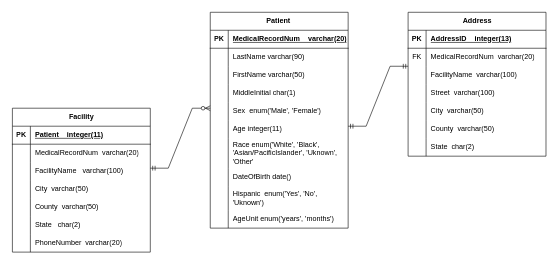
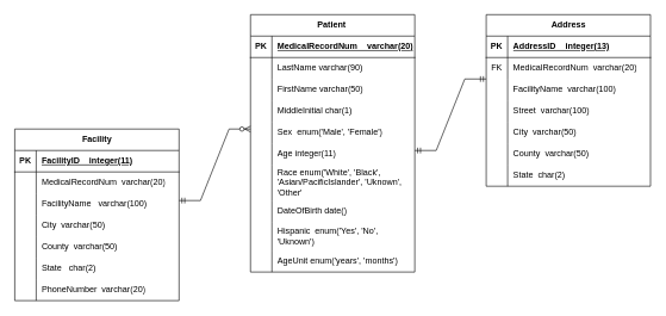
  <mxCell id="0" />
  <mxCell id="1" parent="0" />
  <mxCell id="2" value="Address" style="shape=table;startSize=30;container=1;collapsible=1;childLayout=tableLayout;fixedRows=1;rowLines=0;fontStyle=1;align=center;resizeLast=1;html=1;" parent="1" vertex="1"><mxGeometry x="680" y="20" width="230" height="240" as="geometry" /></mxCell>
  <mxCell id="3" value="" style="shape=tableRow;horizontal=0;startSize=0;swimlaneHead=0;swimlaneBody=0;fillColor=none;collapsible=0;dropTarget=0;points=[[0,0.5],[1,0.5]];portConstraint=eastwest;top=0;left=0;right=0;bottom=1;" parent="2" vertex="1"><mxGeometry y="30" width="230" height="30" as="geometry" /></mxCell>
  <mxCell id="4" value="PK" style="shape=partialRectangle;connectable=0;fillColor=none;top=0;left=0;bottom=0;right=0;fontStyle=1;overflow=hidden;whiteSpace=wrap;html=1;" parent="3" vertex="1"><mxGeometry width="30" height="30" as="geometry"><mxRectangle width="30" height="30" as="alternateBounds" /></mxGeometry></mxCell>
  <mxCell id="5" value="AddressID&amp;nbsp; &amp;nbsp; integer(13)" style="shape=partialRectangle;connectable=0;fillColor=none;top=0;left=0;bottom=0;right=0;align=left;spacingLeft=6;fontStyle=5;overflow=hidden;whiteSpace=wrap;html=1;" parent="3" vertex="1"><mxGeometry x="30" width="200" height="30" as="geometry"><mxRectangle width="200" height="30" as="alternateBounds" /></mxGeometry></mxCell>
  <mxCell id="6" value="" style="shape=tableRow;horizontal=0;startSize=0;swimlaneHead=0;swimlaneBody=0;fillColor=none;collapsible=0;dropTarget=0;points=[[0,0.5],[1,0.5]];portConstraint=eastwest;top=0;left=0;right=0;bottom=0;" parent="2" vertex="1"><mxGeometry y="60" width="230" height="30" as="geometry" /></mxCell>
  <mxCell id="7" value="FK" style="shape=partialRectangle;connectable=0;fillColor=none;top=0;left=0;bottom=0;right=0;editable=1;overflow=hidden;whiteSpace=wrap;html=1;" parent="6" vertex="1"><mxGeometry width="30" height="30" as="geometry"><mxRectangle width="30" height="30" as="alternateBounds" /></mxGeometry></mxCell>
  <mxCell id="8" value="MedicalRecordNum&amp;nbsp; varchar(20)" style="shape=partialRectangle;connectable=0;fillColor=none;top=0;left=0;bottom=0;right=0;align=left;spacingLeft=6;overflow=hidden;whiteSpace=wrap;html=1;" parent="6" vertex="1"><mxGeometry x="30" width="200" height="30" as="geometry"><mxRectangle width="200" height="30" as="alternateBounds" /></mxGeometry></mxCell>
  <mxCell id="9" value="" style="shape=tableRow;horizontal=0;startSize=0;swimlaneHead=0;swimlaneBody=0;fillColor=none;collapsible=0;dropTarget=0;points=[[0,0.5],[1,0.5]];portConstraint=eastwest;top=0;left=0;right=0;bottom=0;" parent="2" vertex="1"><mxGeometry y="90" width="230" height="30" as="geometry" /></mxCell>
  <mxCell id="10" value="" style="shape=partialRectangle;connectable=0;fillColor=none;top=0;left=0;bottom=0;right=0;editable=1;overflow=hidden;whiteSpace=wrap;html=1;" parent="9" vertex="1"><mxGeometry width="30" height="30" as="geometry"><mxRectangle width="30" height="30" as="alternateBounds" /></mxGeometry></mxCell>
  <mxCell id="11" value="FacilityName&amp;nbsp; varchar(100)" style="shape=partialRectangle;connectable=0;fillColor=none;top=0;left=0;bottom=0;right=0;align=left;spacingLeft=6;overflow=hidden;whiteSpace=wrap;html=1;" parent="9" vertex="1"><mxGeometry x="30" width="200" height="30" as="geometry"><mxRectangle width="200" height="30" as="alternateBounds" /></mxGeometry></mxCell>
  <mxCell id="12" value="" style="shape=tableRow;horizontal=0;startSize=0;swimlaneHead=0;swimlaneBody=0;fillColor=none;collapsible=0;dropTarget=0;points=[[0,0.5],[1,0.5]];portConstraint=eastwest;top=0;left=0;right=0;bottom=0;" parent="2" vertex="1"><mxGeometry y="120" width="230" height="30" as="geometry" /></mxCell>
  <mxCell id="13" value="" style="shape=partialRectangle;connectable=0;fillColor=none;top=0;left=0;bottom=0;right=0;editable=1;overflow=hidden;whiteSpace=wrap;html=1;" parent="12" vertex="1"><mxGeometry width="30" height="30" as="geometry"><mxRectangle width="30" height="30" as="alternateBounds" /></mxGeometry></mxCell>
  <mxCell id="14" value="Street&amp;nbsp; varchar(100)" style="shape=partialRectangle;connectable=0;fillColor=none;top=0;left=0;bottom=0;right=0;align=left;spacingLeft=6;overflow=hidden;whiteSpace=wrap;html=1;" parent="12" vertex="1"><mxGeometry x="30" width="200" height="30" as="geometry"><mxRectangle width="200" height="30" as="alternateBounds" /></mxGeometry></mxCell>
  <mxCell id="15" value="" style="shape=tableRow;horizontal=0;startSize=0;swimlaneHead=0;swimlaneBody=0;fillColor=none;collapsible=0;dropTarget=0;points=[[0,0.5],[1,0.5]];portConstraint=eastwest;top=0;left=0;right=0;bottom=0;" parent="2" vertex="1"><mxGeometry y="150" width="230" height="30" as="geometry" /></mxCell>
  <mxCell id="16" value="" style="shape=partialRectangle;connectable=0;fillColor=none;top=0;left=0;bottom=0;right=0;editable=1;overflow=hidden;whiteSpace=wrap;html=1;" parent="15" vertex="1"><mxGeometry width="30" height="30" as="geometry"><mxRectangle width="30" height="30" as="alternateBounds" /></mxGeometry></mxCell>
  <mxCell id="17" value="City&amp;nbsp; varchar(50)" style="shape=partialRectangle;connectable=0;fillColor=none;top=0;left=0;bottom=0;right=0;align=left;spacingLeft=6;overflow=hidden;whiteSpace=wrap;html=1;" parent="15" vertex="1"><mxGeometry x="30" width="200" height="30" as="geometry"><mxRectangle width="200" height="30" as="alternateBounds" /></mxGeometry></mxCell>
  <mxCell id="18" value="" style="shape=tableRow;horizontal=0;startSize=0;swimlaneHead=0;swimlaneBody=0;fillColor=none;collapsible=0;dropTarget=0;points=[[0,0.5],[1,0.5]];portConstraint=eastwest;top=0;left=0;right=0;bottom=0;" parent="2" vertex="1"><mxGeometry y="180" width="230" height="30" as="geometry" /></mxCell>
  <mxCell id="19" value="" style="shape=partialRectangle;connectable=0;fillColor=none;top=0;left=0;bottom=0;right=0;editable=1;overflow=hidden;whiteSpace=wrap;html=1;" parent="18" vertex="1"><mxGeometry width="30" height="30" as="geometry"><mxRectangle width="30" height="30" as="alternateBounds" /></mxGeometry></mxCell>
  <mxCell id="20" value="County&amp;nbsp; varchar(50)" style="shape=partialRectangle;connectable=0;fillColor=none;top=0;left=0;bottom=0;right=0;align=left;spacingLeft=6;overflow=hidden;whiteSpace=wrap;html=1;" parent="18" vertex="1"><mxGeometry x="30" width="200" height="30" as="geometry"><mxRectangle width="200" height="30" as="alternateBounds" /></mxGeometry></mxCell>
  <mxCell id="21" value="" style="shape=tableRow;horizontal=0;startSize=0;swimlaneHead=0;swimlaneBody=0;fillColor=none;collapsible=0;dropTarget=0;points=[[0,0.5],[1,0.5]];portConstraint=eastwest;top=0;left=0;right=0;bottom=0;" parent="2" vertex="1"><mxGeometry y="210" width="230" height="30" as="geometry" /></mxCell>
  <mxCell id="22" value="" style="shape=partialRectangle;connectable=0;fillColor=none;top=0;left=0;bottom=0;right=0;editable=1;overflow=hidden;whiteSpace=wrap;html=1;" parent="21" vertex="1"><mxGeometry width="30" height="30" as="geometry"><mxRectangle width="30" height="30" as="alternateBounds" /></mxGeometry></mxCell>
  <mxCell id="23" value="State&amp;nbsp; char(2)" style="shape=partialRectangle;connectable=0;fillColor=none;top=0;left=0;bottom=0;right=0;align=left;spacingLeft=6;overflow=hidden;whiteSpace=wrap;html=1;" parent="21" vertex="1"><mxGeometry x="30" width="200" height="30" as="geometry"><mxRectangle width="200" height="30" as="alternateBounds" /></mxGeometry></mxCell>
  <mxCell id="24" value="Facility" style="shape=table;startSize=30;container=1;collapsible=1;childLayout=tableLayout;fixedRows=1;rowLines=0;fontStyle=1;align=center;resizeLast=1;html=1;" parent="1" vertex="1"><mxGeometry x="20" y="180" width="230" height="240" as="geometry" /></mxCell>
  <mxCell id="25" value="" style="shape=tableRow;horizontal=0;startSize=0;swimlaneHead=0;swimlaneBody=0;fillColor=none;collapsible=0;dropTarget=0;points=[[0,0.5],[1,0.5]];portConstraint=eastwest;top=0;left=0;right=0;bottom=1;" parent="24" vertex="1"><mxGeometry y="30" width="230" height="30" as="geometry" /></mxCell>
  <mxCell id="26" value="PK" style="shape=partialRectangle;connectable=0;fillColor=none;top=0;left=0;bottom=0;right=0;fontStyle=1;overflow=hidden;whiteSpace=wrap;html=1;" parent="25" vertex="1"><mxGeometry width="30" height="30" as="geometry"><mxRectangle width="30" height="30" as="alternateBounds" /></mxGeometry></mxCell>
- <mxCell id="27" value="Patient&amp;nbsp; &amp;nbsp; integer(11)" style="shape=partialRectangle;connectable=0;fillColor=none;top=0;left=0;bottom=0;right=0;align=left;spacingLeft=6;fontStyle=5;overflow=hidden;whiteSpace=wrap;html=1;" parent="25" vertex="1"><mxGeometry x="30" width="200" height="30" as="geometry"><mxRectangle width="200" height="30" as="alternateBounds" /></mxGeometry></mxCell>
+ <mxCell id="27" value="FacilityID&amp;nbsp; &amp;nbsp; integer(11)" style="shape=partialRectangle;connectable=0;fillColor=none;top=0;left=0;bottom=0;right=0;align=left;spacingLeft=6;fontStyle=5;overflow=hidden;whiteSpace=wrap;html=1;" parent="25" vertex="1"><mxGeometry x="30" width="200" height="30" as="geometry"><mxRectangle width="200" height="30" as="alternateBounds" /></mxGeometry></mxCell>
  <mxCell id="28" value="" style="shape=tableRow;horizontal=0;startSize=0;swimlaneHead=0;swimlaneBody=0;fillColor=none;collapsible=0;dropTarget=0;points=[[0,0.5],[1,0.5]];portConstraint=eastwest;top=0;left=0;right=0;bottom=0;" parent="24" vertex="1"><mxGeometry y="60" width="230" height="30" as="geometry" /></mxCell>
  <mxCell id="29" value="" style="shape=partialRectangle;connectable=0;fillColor=none;top=0;left=0;bottom=0;right=0;editable=1;overflow=hidden;whiteSpace=wrap;html=1;" parent="28" vertex="1"><mxGeometry width="30" height="30" as="geometry"><mxRectangle width="30" height="30" as="alternateBounds" /></mxGeometry></mxCell>
  <mxCell id="30" value="MedicalRecordNum&amp;nbsp; varchar(20)" style="shape=partialRectangle;connectable=0;fillColor=none;top=0;left=0;bottom=0;right=0;align=left;spacingLeft=6;overflow=hidden;whiteSpace=wrap;html=1;" parent="28" vertex="1"><mxGeometry x="30" width="200" height="30" as="geometry"><mxRectangle width="200" height="30" as="alternateBounds" /></mxGeometry></mxCell>
  <mxCell id="31" value="" style="shape=tableRow;horizontal=0;startSize=0;swimlaneHead=0;swimlaneBody=0;fillColor=none;collapsible=0;dropTarget=0;points=[[0,0.5],[1,0.5]];portConstraint=eastwest;top=0;left=0;right=0;bottom=0;" parent="24" vertex="1"><mxGeometry y="90" width="230" height="30" as="geometry" /></mxCell>
  <mxCell id="32" value="" style="shape=partialRectangle;connectable=0;fillColor=none;top=0;left=0;bottom=0;right=0;editable=1;overflow=hidden;whiteSpace=wrap;html=1;" parent="31" vertex="1"><mxGeometry width="30" height="30" as="geometry"><mxRectangle width="30" height="30" as="alternateBounds" /></mxGeometry></mxCell>
  <mxCell id="33" value="FacilityName&amp;nbsp; &amp;nbsp;varchar(100)" style="shape=partialRectangle;connectable=0;fillColor=none;top=0;left=0;bottom=0;right=0;align=left;spacingLeft=6;overflow=hidden;whiteSpace=wrap;html=1;" parent="31" vertex="1"><mxGeometry x="30" width="200" height="30" as="geometry"><mxRectangle width="200" height="30" as="alternateBounds" /></mxGeometry></mxCell>
  <mxCell id="34" value="" style="shape=tableRow;horizontal=0;startSize=0;swimlaneHead=0;swimlaneBody=0;fillColor=none;collapsible=0;dropTarget=0;points=[[0,0.5],[1,0.5]];portConstraint=eastwest;top=0;left=0;right=0;bottom=0;" parent="24" vertex="1"><mxGeometry y="120" width="230" height="30" as="geometry" /></mxCell>
  <mxCell id="35" value="" style="shape=partialRectangle;connectable=0;fillColor=none;top=0;left=0;bottom=0;right=0;editable=1;overflow=hidden;whiteSpace=wrap;html=1;" parent="34" vertex="1"><mxGeometry width="30" height="30" as="geometry"><mxRectangle width="30" height="30" as="alternateBounds" /></mxGeometry></mxCell>
  <mxCell id="36" value="City&amp;nbsp; varchar(50)" style="shape=partialRectangle;connectable=0;fillColor=none;top=0;left=0;bottom=0;right=0;align=left;spacingLeft=6;overflow=hidden;whiteSpace=wrap;html=1;" parent="34" vertex="1"><mxGeometry x="30" width="200" height="30" as="geometry"><mxRectangle width="200" height="30" as="alternateBounds" /></mxGeometry></mxCell>
  <mxCell id="37" value="" style="shape=tableRow;horizontal=0;startSize=0;swimlaneHead=0;swimlaneBody=0;fillColor=none;collapsible=0;dropTarget=0;points=[[0,0.5],[1,0.5]];portConstraint=eastwest;top=0;left=0;right=0;bottom=0;" parent="24" vertex="1"><mxGeometry y="150" width="230" height="30" as="geometry" /></mxCell>
  <mxCell id="38" value="" style="shape=partialRectangle;connectable=0;fillColor=none;top=0;left=0;bottom=0;right=0;editable=1;overflow=hidden;whiteSpace=wrap;html=1;" parent="37" vertex="1"><mxGeometry width="30" height="30" as="geometry"><mxRectangle width="30" height="30" as="alternateBounds" /></mxGeometry></mxCell>
  <mxCell id="39" value="County&amp;nbsp; varchar(50)" style="shape=partialRectangle;connectable=0;fillColor=none;top=0;left=0;bottom=0;right=0;align=left;spacingLeft=6;overflow=hidden;whiteSpace=wrap;html=1;" parent="37" vertex="1"><mxGeometry x="30" width="200" height="30" as="geometry"><mxRectangle width="200" height="30" as="alternateBounds" /></mxGeometry></mxCell>
  <mxCell id="40" value="" style="shape=tableRow;horizontal=0;startSize=0;swimlaneHead=0;swimlaneBody=0;fillColor=none;collapsible=0;dropTarget=0;points=[[0,0.5],[1,0.5]];portConstraint=eastwest;top=0;left=0;right=0;bottom=0;" parent="24" vertex="1"><mxGeometry y="180" width="230" height="30" as="geometry" /></mxCell>
  <mxCell id="41" value="" style="shape=partialRectangle;connectable=0;fillColor=none;top=0;left=0;bottom=0;right=0;editable=1;overflow=hidden;whiteSpace=wrap;html=1;" parent="40" vertex="1"><mxGeometry width="30" height="30" as="geometry"><mxRectangle width="30" height="30" as="alternateBounds" /></mxGeometry></mxCell>
  <mxCell id="42" value="State&amp;nbsp; &amp;nbsp;char(2)" style="shape=partialRectangle;connectable=0;fillColor=none;top=0;left=0;bottom=0;right=0;align=left;spacingLeft=6;overflow=hidden;whiteSpace=wrap;html=1;" parent="40" vertex="1"><mxGeometry x="30" width="200" height="30" as="geometry"><mxRectangle width="200" height="30" as="alternateBounds" /></mxGeometry></mxCell>
  <mxCell id="43" value="" style="shape=tableRow;horizontal=0;startSize=0;swimlaneHead=0;swimlaneBody=0;fillColor=none;collapsible=0;dropTarget=0;points=[[0,0.5],[1,0.5]];portConstraint=eastwest;top=0;left=0;right=0;bottom=0;" parent="24" vertex="1"><mxGeometry y="210" width="230" height="30" as="geometry" /></mxCell>
  <mxCell id="44" value="" style="shape=partialRectangle;connectable=0;fillColor=none;top=0;left=0;bottom=0;right=0;editable=1;overflow=hidden;whiteSpace=wrap;html=1;" parent="43" vertex="1"><mxGeometry width="30" height="30" as="geometry"><mxRectangle width="30" height="30" as="alternateBounds" /></mxGeometry></mxCell>
  <mxCell id="45" value="PhoneNumber&amp;nbsp; varchar(20)" style="shape=partialRectangle;connectable=0;fillColor=none;top=0;left=0;bottom=0;right=0;align=left;spacingLeft=6;overflow=hidden;whiteSpace=wrap;html=1;" parent="43" vertex="1"><mxGeometry x="30" width="200" height="30" as="geometry"><mxRectangle width="200" height="30" as="alternateBounds" /></mxGeometry></mxCell>
  <mxCell id="46" value="Patient&amp;nbsp;" style="shape=table;startSize=30;container=1;collapsible=1;childLayout=tableLayout;fixedRows=1;rowLines=0;fontStyle=1;align=center;resizeLast=1;html=1;" parent="1" vertex="1"><mxGeometry x="350" y="20" width="230" height="360" as="geometry" /></mxCell>
  <mxCell id="47" value="" style="shape=tableRow;horizontal=0;startSize=0;swimlaneHead=0;swimlaneBody=0;fillColor=none;collapsible=0;dropTarget=0;points=[[0,0.5],[1,0.5]];portConstraint=eastwest;top=0;left=0;right=0;bottom=1;" parent="46" vertex="1"><mxGeometry y="30" width="230" height="30" as="geometry" /></mxCell>
  <mxCell id="48" value="PK" style="shape=partialRectangle;connectable=0;fillColor=none;top=0;left=0;bottom=0;right=0;fontStyle=1;overflow=hidden;whiteSpace=wrap;html=1;" parent="47" vertex="1"><mxGeometry width="30" height="30" as="geometry"><mxRectangle width="30" height="30" as="alternateBounds" /></mxGeometry></mxCell>
  <mxCell id="49" value="MedicalRecordNum&amp;nbsp; &amp;nbsp; varchar(20)" style="shape=partialRectangle;connectable=0;fillColor=none;top=0;left=0;bottom=0;right=0;align=left;spacingLeft=6;fontStyle=5;overflow=hidden;whiteSpace=wrap;html=1;" parent="47" vertex="1"><mxGeometry x="30" width="200" height="30" as="geometry"><mxRectangle width="200" height="30" as="alternateBounds" /></mxGeometry></mxCell>
  <mxCell id="50" value="" style="shape=tableRow;horizontal=0;startSize=0;swimlaneHead=0;swimlaneBody=0;fillColor=none;collapsible=0;dropTarget=0;points=[[0,0.5],[1,0.5]];portConstraint=eastwest;top=0;left=0;right=0;bottom=0;" parent="46" vertex="1"><mxGeometry y="60" width="230" height="30" as="geometry" /></mxCell>
  <mxCell id="51" value="" style="shape=partialRectangle;connectable=0;fillColor=none;top=0;left=0;bottom=0;right=0;editable=1;overflow=hidden;whiteSpace=wrap;html=1;" parent="50" vertex="1"><mxGeometry width="30" height="30" as="geometry"><mxRectangle width="30" height="30" as="alternateBounds" /></mxGeometry></mxCell>
  <mxCell id="52" value="LastName varchar(90)" style="shape=partialRectangle;connectable=0;fillColor=none;top=0;left=0;bottom=0;right=0;align=left;spacingLeft=6;overflow=hidden;whiteSpace=wrap;html=1;" parent="50" vertex="1"><mxGeometry x="30" width="200" height="30" as="geometry"><mxRectangle width="200" height="30" as="alternateBounds" /></mxGeometry></mxCell>
  <mxCell id="53" value="" style="shape=tableRow;horizontal=0;startSize=0;swimlaneHead=0;swimlaneBody=0;fillColor=none;collapsible=0;dropTarget=0;points=[[0,0.5],[1,0.5]];portConstraint=eastwest;top=0;left=0;right=0;bottom=0;" parent="46" vertex="1"><mxGeometry y="90" width="230" height="30" as="geometry" /></mxCell>
  <mxCell id="54" value="" style="shape=partialRectangle;connectable=0;fillColor=none;top=0;left=0;bottom=0;right=0;editable=1;overflow=hidden;whiteSpace=wrap;html=1;" parent="53" vertex="1"><mxGeometry width="30" height="30" as="geometry"><mxRectangle width="30" height="30" as="alternateBounds" /></mxGeometry></mxCell>
  <mxCell id="55" value="FirstName varchar(50)" style="shape=partialRectangle;connectable=0;fillColor=none;top=0;left=0;bottom=0;right=0;align=left;spacingLeft=6;overflow=hidden;whiteSpace=wrap;html=1;" parent="53" vertex="1"><mxGeometry x="30" width="200" height="30" as="geometry"><mxRectangle width="200" height="30" as="alternateBounds" /></mxGeometry></mxCell>
  <mxCell id="56" value="" style="shape=tableRow;horizontal=0;startSize=0;swimlaneHead=0;swimlaneBody=0;fillColor=none;collapsible=0;dropTarget=0;points=[[0,0.5],[1,0.5]];portConstraint=eastwest;top=0;left=0;right=0;bottom=0;" parent="46" vertex="1"><mxGeometry y="120" width="230" height="30" as="geometry" /></mxCell>
  <mxCell id="57" value="" style="shape=partialRectangle;connectable=0;fillColor=none;top=0;left=0;bottom=0;right=0;editable=1;overflow=hidden;whiteSpace=wrap;html=1;" parent="56" vertex="1"><mxGeometry width="30" height="30" as="geometry"><mxRectangle width="30" height="30" as="alternateBounds" /></mxGeometry></mxCell>
  <mxCell id="58" value="MiddleInitial char(1)" style="shape=partialRectangle;connectable=0;fillColor=none;top=0;left=0;bottom=0;right=0;align=left;spacingLeft=6;overflow=hidden;whiteSpace=wrap;html=1;" parent="56" vertex="1"><mxGeometry x="30" width="200" height="30" as="geometry"><mxRectangle width="200" height="30" as="alternateBounds" /></mxGeometry></mxCell>
  <mxCell id="59" value="" style="shape=tableRow;horizontal=0;startSize=0;swimlaneHead=0;swimlaneBody=0;fillColor=none;collapsible=0;dropTarget=0;points=[[0,0.5],[1,0.5]];portConstraint=eastwest;top=0;left=0;right=0;bottom=0;" parent="46" vertex="1"><mxGeometry y="150" width="230" height="30" as="geometry" /></mxCell>
  <mxCell id="60" value="" style="shape=partialRectangle;connectable=0;fillColor=none;top=0;left=0;bottom=0;right=0;editable=1;overflow=hidden;whiteSpace=wrap;html=1;" parent="59" vertex="1"><mxGeometry width="30" height="30" as="geometry"><mxRectangle width="30" height="30" as="alternateBounds" /></mxGeometry></mxCell>
  <mxCell id="61" value="Sex&amp;nbsp; enum('Male', 'Female')" style="shape=partialRectangle;connectable=0;fillColor=none;top=0;left=0;bottom=0;right=0;align=left;spacingLeft=6;overflow=hidden;whiteSpace=wrap;html=1;" parent="59" vertex="1"><mxGeometry x="30" width="200" height="30" as="geometry"><mxRectangle width="200" height="30" as="alternateBounds" /></mxGeometry></mxCell>
  <mxCell id="62" value="" style="shape=tableRow;horizontal=0;startSize=0;swimlaneHead=0;swimlaneBody=0;fillColor=none;collapsible=0;dropTarget=0;points=[[0,0.5],[1,0.5]];portConstraint=eastwest;top=0;left=0;right=0;bottom=0;" parent="46" vertex="1"><mxGeometry y="180" width="230" height="30" as="geometry" /></mxCell>
  <mxCell id="63" value="" style="shape=partialRectangle;connectable=0;fillColor=none;top=0;left=0;bottom=0;right=0;editable=1;overflow=hidden;whiteSpace=wrap;html=1;" parent="62" vertex="1"><mxGeometry width="30" height="30" as="geometry"><mxRectangle width="30" height="30" as="alternateBounds" /></mxGeometry></mxCell>
  <mxCell id="64" value="Age integer(11)" style="shape=partialRectangle;connectable=0;fillColor=none;top=0;left=0;bottom=0;right=0;align=left;spacingLeft=6;overflow=hidden;whiteSpace=wrap;html=1;" parent="62" vertex="1"><mxGeometry x="30" width="200" height="30" as="geometry"><mxRectangle width="200" height="30" as="alternateBounds" /></mxGeometry></mxCell>
  <mxCell id="65" value="" style="shape=tableRow;horizontal=0;startSize=0;swimlaneHead=0;swimlaneBody=0;fillColor=none;collapsible=0;dropTarget=0;points=[[0,0.5],[1,0.5]];portConstraint=eastwest;top=0;left=0;right=0;bottom=0;" parent="46" vertex="1"><mxGeometry y="210" width="230" height="50" as="geometry" /></mxCell>
  <mxCell id="66" value="" style="shape=partialRectangle;connectable=0;fillColor=none;top=0;left=0;bottom=0;right=0;editable=1;overflow=hidden;whiteSpace=wrap;html=1;" parent="65" vertex="1"><mxGeometry width="30" height="50" as="geometry"><mxRectangle width="30" height="50" as="alternateBounds" /></mxGeometry></mxCell>
  <mxCell id="67" value="Race enum('White', 'Black', 'Asian/PacificIslander', 'Uknown', 'Other'" style="shape=partialRectangle;connectable=0;fillColor=none;top=0;left=0;bottom=0;right=0;align=left;spacingLeft=6;overflow=hidden;whiteSpace=wrap;html=1;" parent="65" vertex="1"><mxGeometry x="30" width="200" height="50" as="geometry"><mxRectangle width="200" height="50" as="alternateBounds" /></mxGeometry></mxCell>
  <mxCell id="68" value="" style="shape=tableRow;horizontal=0;startSize=0;swimlaneHead=0;swimlaneBody=0;fillColor=none;collapsible=0;dropTarget=0;points=[[0,0.5],[1,0.5]];portConstraint=eastwest;top=0;left=0;right=0;bottom=0;" parent="46" vertex="1"><mxGeometry y="260" width="230" height="30" as="geometry" /></mxCell>
  <mxCell id="69" value="" style="shape=partialRectangle;connectable=0;fillColor=none;top=0;left=0;bottom=0;right=0;editable=1;overflow=hidden;whiteSpace=wrap;html=1;" parent="68" vertex="1"><mxGeometry width="30" height="30" as="geometry"><mxRectangle width="30" height="30" as="alternateBounds" /></mxGeometry></mxCell>
  <mxCell id="70" value="DateOfBirth date()" style="shape=partialRectangle;connectable=0;fillColor=none;top=0;left=0;bottom=0;right=0;align=left;spacingLeft=6;overflow=hidden;whiteSpace=wrap;html=1;" parent="68" vertex="1"><mxGeometry x="30" width="200" height="30" as="geometry"><mxRectangle width="200" height="30" as="alternateBounds" /></mxGeometry></mxCell>
  <mxCell id="71" value="" style="shape=tableRow;horizontal=0;startSize=0;swimlaneHead=0;swimlaneBody=0;fillColor=none;collapsible=0;dropTarget=0;points=[[0,0.5],[1,0.5]];portConstraint=eastwest;top=0;left=0;right=0;bottom=0;" parent="46" vertex="1"><mxGeometry y="290" width="230" height="40" as="geometry" /></mxCell>
  <mxCell id="72" value="" style="shape=partialRectangle;connectable=0;fillColor=none;top=0;left=0;bottom=0;right=0;editable=1;overflow=hidden;whiteSpace=wrap;html=1;" parent="71" vertex="1"><mxGeometry width="30" height="40" as="geometry"><mxRectangle width="30" height="40" as="alternateBounds" /></mxGeometry></mxCell>
  <mxCell id="73" value="Hispanic&amp;nbsp; enum('Yes', 'No', 'Uknown')" style="shape=partialRectangle;connectable=0;fillColor=none;top=0;left=0;bottom=0;right=0;align=left;spacingLeft=6;overflow=hidden;whiteSpace=wrap;html=1;" parent="71" vertex="1"><mxGeometry x="30" width="200" height="40" as="geometry"><mxRectangle width="200" height="40" as="alternateBounds" /></mxGeometry></mxCell>
  <mxCell id="74" value="" style="shape=tableRow;horizontal=0;startSize=0;swimlaneHead=0;swimlaneBody=0;fillColor=none;collapsible=0;dropTarget=0;points=[[0,0.5],[1,0.5]];portConstraint=eastwest;top=0;left=0;right=0;bottom=0;" vertex="1" parent="46"><mxGeometry y="330" width="230" height="30" as="geometry" /></mxCell>
  <mxCell id="75" value="" style="shape=partialRectangle;connectable=0;fillColor=none;top=0;left=0;bottom=0;right=0;editable=1;overflow=hidden;whiteSpace=wrap;html=1;" vertex="1" parent="74"><mxGeometry width="30" height="30" as="geometry"><mxRectangle width="30" height="30" as="alternateBounds" /></mxGeometry></mxCell>
  <mxCell id="76" value="AgeUnit&amp;nbsp;enum('years', 'months')" style="shape=partialRectangle;connectable=0;fillColor=none;top=0;left=0;bottom=0;right=0;align=left;spacingLeft=6;overflow=hidden;whiteSpace=wrap;html=1;" vertex="1" parent="74"><mxGeometry x="30" width="200" height="30" as="geometry"><mxRectangle width="200" height="30" as="alternateBounds" /></mxGeometry></mxCell>
  <mxCell id="77" value="" style="edgeStyle=entityRelationEdgeStyle;fontSize=12;html=1;endArrow=ERmandOne;startArrow=ERmandOne;rounded=0;" parent="1" edge="1"><mxGeometry width="100" height="100" relative="1" as="geometry"><mxPoint x="580" y="210" as="sourcePoint" /><mxPoint x="680" y="110" as="targetPoint" /></mxGeometry></mxCell>
  <mxCell id="78" value="" style="edgeStyle=entityRelationEdgeStyle;fontSize=12;html=1;endArrow=ERzeroToMany;startArrow=ERmandOne;rounded=0;" edge="1" parent="1"><mxGeometry width="100" height="100" relative="1" as="geometry"><mxPoint x="250" y="280" as="sourcePoint" /><mxPoint x="350" y="180" as="targetPoint" /></mxGeometry></mxCell>
